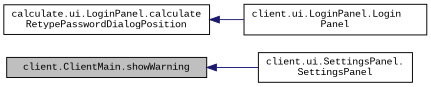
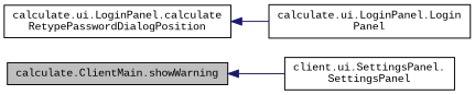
  digraph {
    fontname="Liberation Mono"
    rankdir=LR
    node [color=black fillcolor=white fontname="Liberation Mono" fontsize=10 shape=record style=filled]
    edge [color=midnightblue dir=back fontname="Liberation Mono" fontsize=10 labelfontname=Helvetica labelfontsize=10 style=solid]
-   n1 [fillcolor=grey75 fontcolor=black height=0.2 label="client.ClientMain.showWarning" width=0.4]
+   n1 [fillcolor=grey75 fontcolor=black height=0.2 label="calculate.ClientMain.showWarning" width=0.4]
    n2 [height=0.2 label="client.ui.SettingsPanel.\lSettingsPanel" width=0.4]
    n3 [height=0.2 label="calculate.ui.LoginPanel.calculate\lRetypePasswordDialogPosition" width=0.4]
-   n4 [height=0.2 label="client.ui.LoginPanel.Login\lPanel" width=0.4]
+   n4 [height=0.2 label="calculate.ui.LoginPanel.Login\lPanel" width=0.4]
    n1 -> n2
    n3 -> n4
  }
